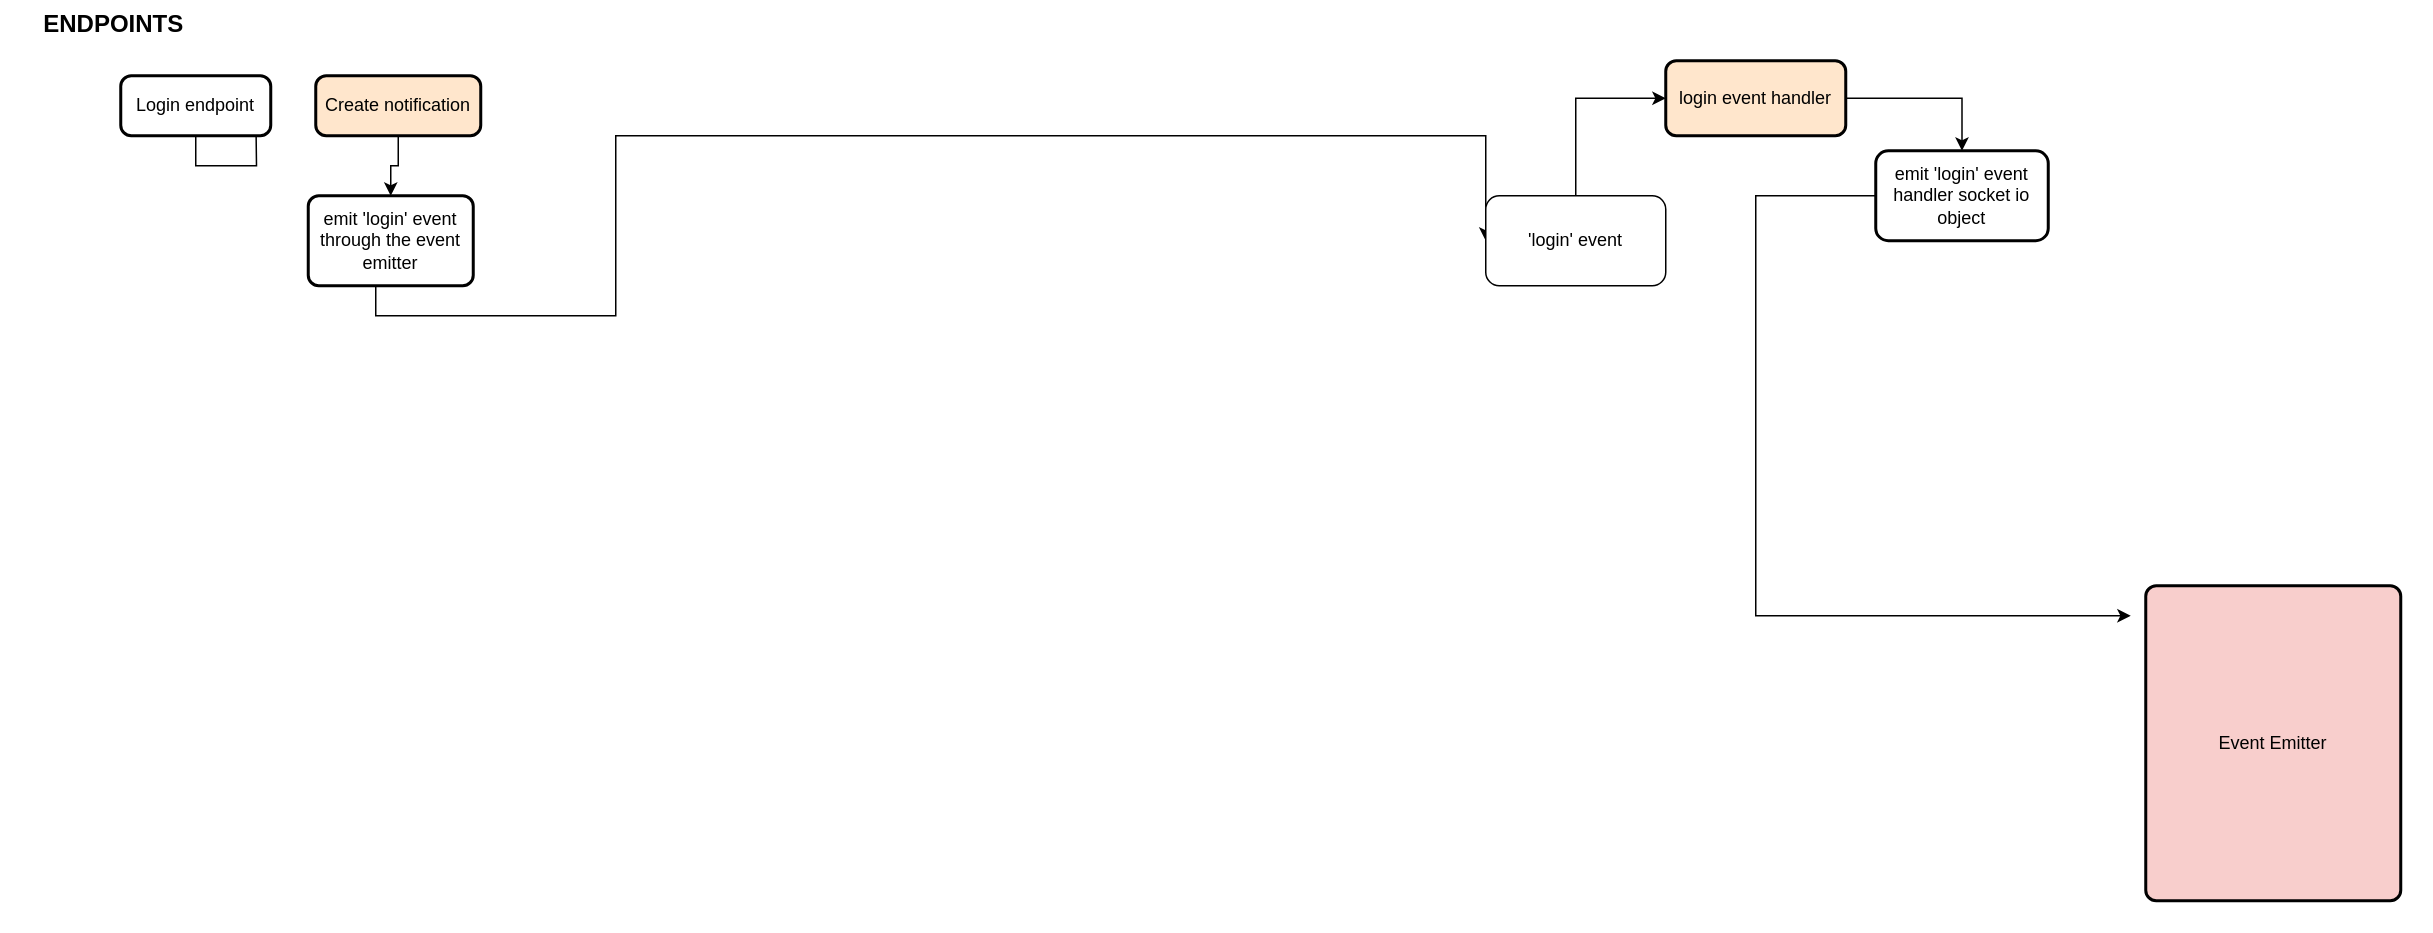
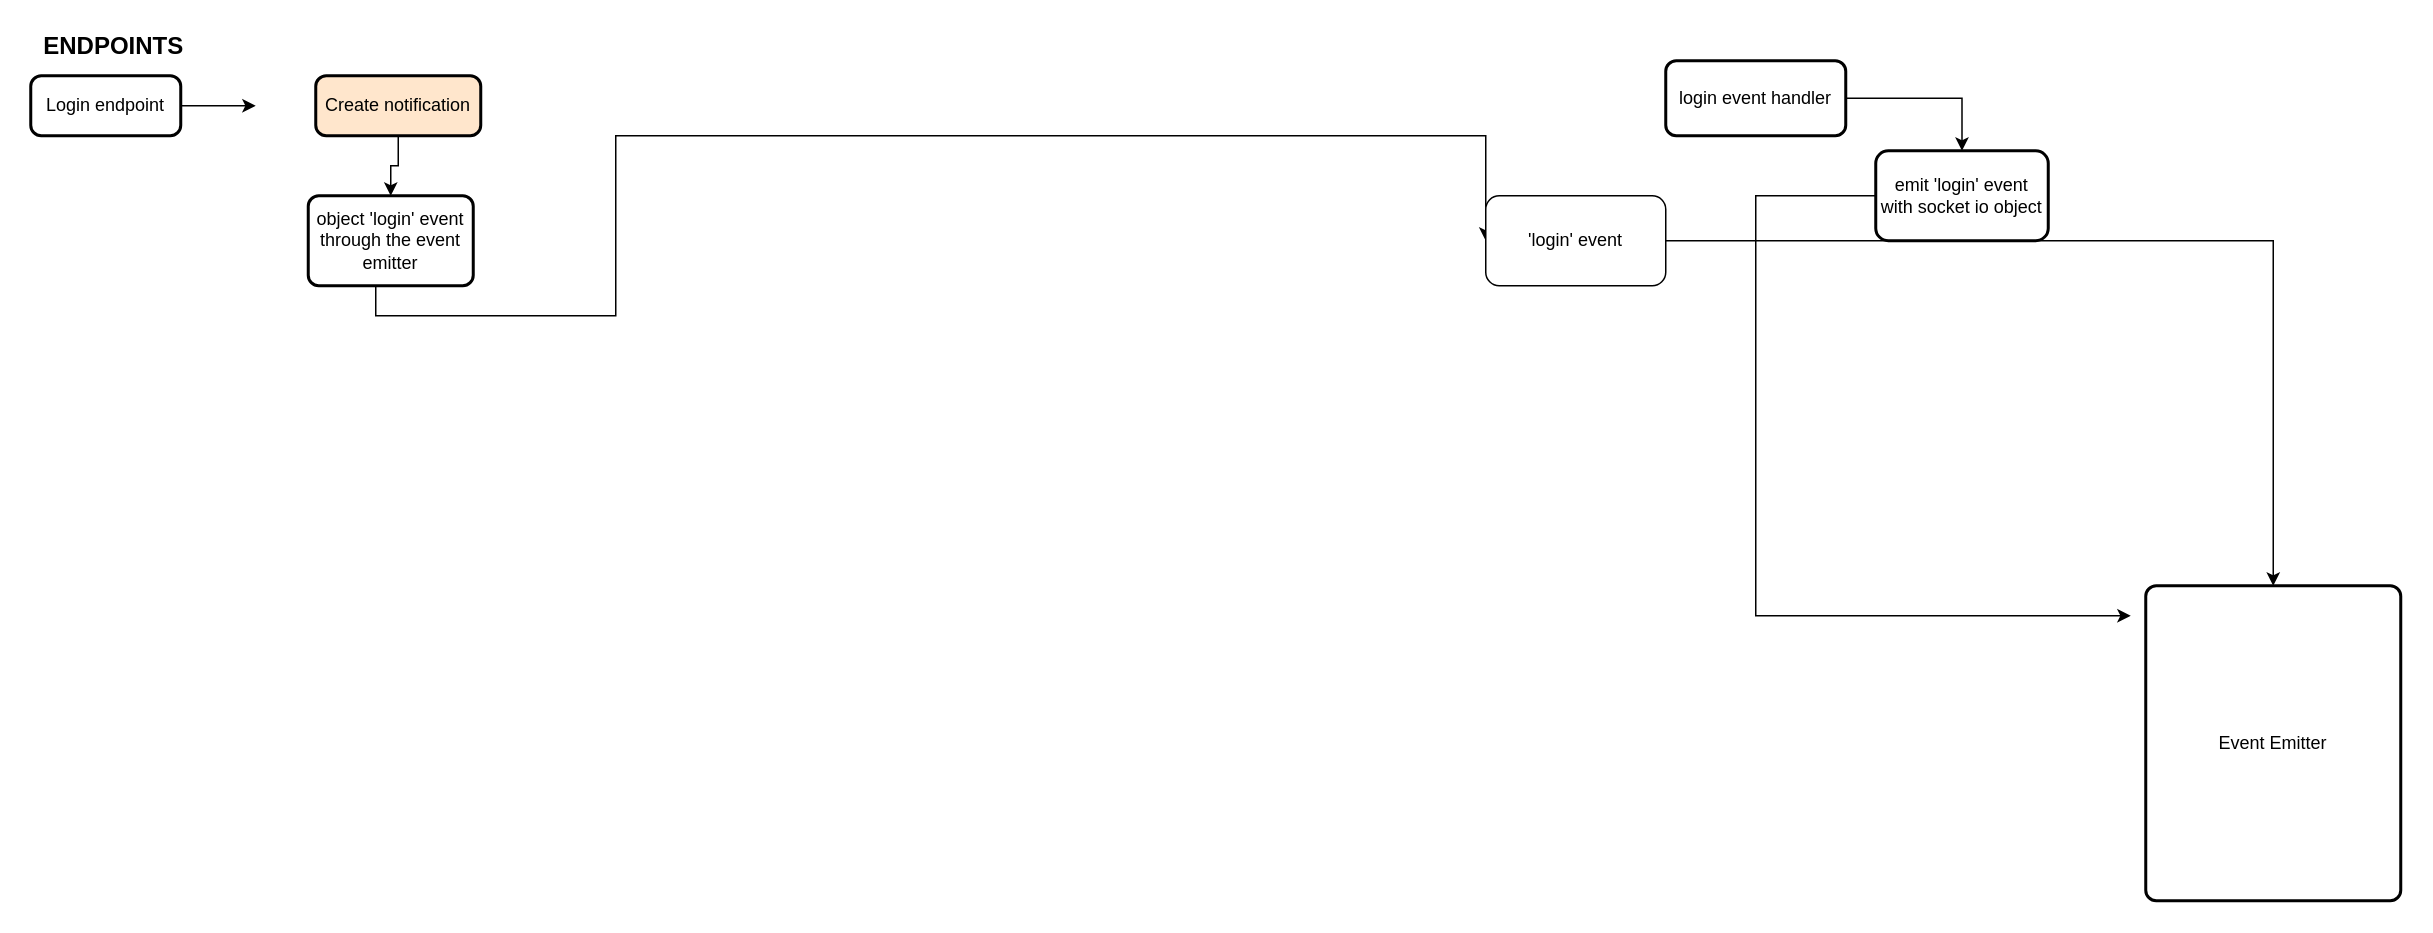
  <mxCell id="0" />
  <mxCell id="1" parent="0" />
  <mxCell id="2" value="" style="edgeStyle=orthogonalEdgeStyle;rounded=0;orthogonalLoop=1;jettySize=auto;html=1;" edge="1" parent="1" source="3"><mxGeometry relative="1" as="geometry"><mxPoint x="170" y="70" as="targetPoint" /></mxGeometry></mxCell>
- <mxCell id="3" value="Login endpoint" style="rounded=1;whiteSpace=wrap;html=1;absoluteArcSize=1;arcSize=14;strokeWidth=2;" vertex="1" parent="1"><mxGeometry x="80" y="50" width="100" height="40" as="geometry" /></mxCell>
+ <mxCell id="3" value="Login endpoint" style="rounded=1;whiteSpace=wrap;html=1;absoluteArcSize=1;arcSize=14;strokeWidth=2;" vertex="1" parent="1"><mxGeometry x="20" y="50" width="100" height="40" as="geometry" /></mxCell>
  <mxCell id="4" value="" style="edgeStyle=orthogonalEdgeStyle;rounded=0;orthogonalLoop=1;jettySize=auto;html=1;" edge="1" parent="1" source="5" target="7"><mxGeometry relative="1" as="geometry" /></mxCell>
  <mxCell id="5" value="Create notification" style="rounded=1;whiteSpace=wrap;html=1;absoluteArcSize=1;arcSize=14;strokeWidth=2;fillColor=#ffe6cc;" vertex="1" parent="1"><mxGeometry x="210" y="50" width="110" height="40" as="geometry" /></mxCell>
  <mxCell id="6" style="edgeStyle=orthogonalEdgeStyle;rounded=0;orthogonalLoop=1;jettySize=auto;html=1;entryX=0;entryY=0.5;entryDx=0;entryDy=0;exitX=0.5;exitY=1;exitDx=0;exitDy=0;" edge="1" parent="1" source="7" target="14"><mxGeometry relative="1" as="geometry"><mxPoint x="790" y="80" as="targetPoint" /><mxPoint x="270" y="230" as="sourcePoint" /><Array as="points"><mxPoint x="250" y="190" /><mxPoint x="250" y="210" /><mxPoint x="410" y="210" /><mxPoint x="410" y="90" /></Array></mxGeometry></mxCell>
- <mxCell id="7" value="emit 'login' event through the event emitter" style="rounded=1;whiteSpace=wrap;html=1;absoluteArcSize=1;arcSize=14;strokeWidth=2;" vertex="1" parent="1"><mxGeometry x="205" y="130" width="110" height="60" as="geometry" /></mxCell>
- <mxCell id="8" value="Event Emitter" style="rounded=1;whiteSpace=wrap;html=1;absoluteArcSize=1;arcSize=14;strokeWidth=2;fillColor=#f8cecc;" vertex="1" parent="1"><mxGeometry x="1430" y="390" width="170" height="210" as="geometry" /></mxCell>
+ <mxCell id="7" value="object 'login' event through the event emitter" style="rounded=1;whiteSpace=wrap;html=1;absoluteArcSize=1;arcSize=14;strokeWidth=2;" vertex="1" parent="1"><mxGeometry x="205" y="130" width="110" height="60" as="geometry" /></mxCell>
+ <mxCell id="8" value="Event Emitter" style="rounded=1;whiteSpace=wrap;html=1;absoluteArcSize=1;arcSize=14;strokeWidth=2;" vertex="1" parent="1"><mxGeometry x="1430" y="390" width="170" height="210" as="geometry" /></mxCell>
  <mxCell id="9" value="" style="edgeStyle=orthogonalEdgeStyle;rounded=0;orthogonalLoop=1;jettySize=auto;html=1;" edge="1" parent="1" source="10" target="12"><mxGeometry relative="1" as="geometry" /></mxCell>
- <mxCell id="10" value="login event handler" style="whiteSpace=wrap;html=1;rounded=1;strokeWidth=2;arcSize=14;fillColor=#ffe6cc;" vertex="1" parent="1"><mxGeometry x="1110" y="40" width="120" height="50" as="geometry" /></mxCell>
+ <mxCell id="10" value="login event handler" style="whiteSpace=wrap;html=1;rounded=1;strokeWidth=2;arcSize=14;" vertex="1" parent="1"><mxGeometry x="1110" y="40" width="120" height="50" as="geometry" /></mxCell>
  <mxCell id="11" style="edgeStyle=orthogonalEdgeStyle;rounded=0;orthogonalLoop=1;jettySize=auto;html=1;" edge="1" parent="1" source="12"><mxGeometry relative="1" as="geometry"><mxPoint x="1420" y="410" as="targetPoint" /><Array as="points"><mxPoint x="1170" y="410" /></Array></mxGeometry></mxCell>
- <mxCell id="12" value="emit 'login' event handler socket io object" style="whiteSpace=wrap;html=1;rounded=1;strokeWidth=2;arcSize=14;" vertex="1" parent="1"><mxGeometry x="1250" y="100" width="115" height="60" as="geometry" /></mxCell>
- <mxCell id="13" style="edgeStyle=orthogonalEdgeStyle;rounded=0;orthogonalLoop=1;jettySize=auto;html=1;entryX=0;entryY=0.5;entryDx=0;entryDy=0;" edge="1" parent="1" source="14" target="10"><mxGeometry relative="1" as="geometry" /></mxCell>
+ <mxCell id="12" value="emit 'login' event with socket io object" style="whiteSpace=wrap;html=1;rounded=1;strokeWidth=2;arcSize=14;" vertex="1" parent="1"><mxGeometry x="1250" y="100" width="115" height="60" as="geometry" /></mxCell>
+ <mxCell id="13" style="edgeStyle=orthogonalEdgeStyle;rounded=0;orthogonalLoop=1;jettySize=auto;html=1;" edge="1" parent="1" source="14" target="8"><mxGeometry relative="1" as="geometry" /></mxCell>
  <mxCell id="14" value="'login' event" style="rounded=1;whiteSpace=wrap;html=1;" vertex="1" parent="1"><mxGeometry x="990" y="130" width="120" height="60" as="geometry" /></mxCell>
- <mxCell id="15" value="&lt;font size=&quot;1&quot;&gt;&lt;b style=&quot;font-size: 16px&quot;&gt;ENDPOINTS&lt;/b&gt;&lt;/font&gt;" style="text;html=1;align=center;verticalAlign=middle;resizable=0;points=[];autosize=1;strokeColor=none;fillColor=none;" vertex="1" parent="1"><mxGeometry x="20" y="5" width="110" height="20" as="geometry" /></mxCell>
+ <mxCell id="15" value="&lt;font size=&quot;1&quot;&gt;&lt;b style=&quot;font-size: 16px&quot;&gt;ENDPOINTS&lt;/b&gt;&lt;/font&gt;" style="text;html=1;align=center;verticalAlign=middle;resizable=0;points=[];autosize=1;strokeColor=none;fillColor=none;" vertex="1" parent="1"><mxGeometry x="20" y="20" width="110" height="20" as="geometry" /></mxCell>
